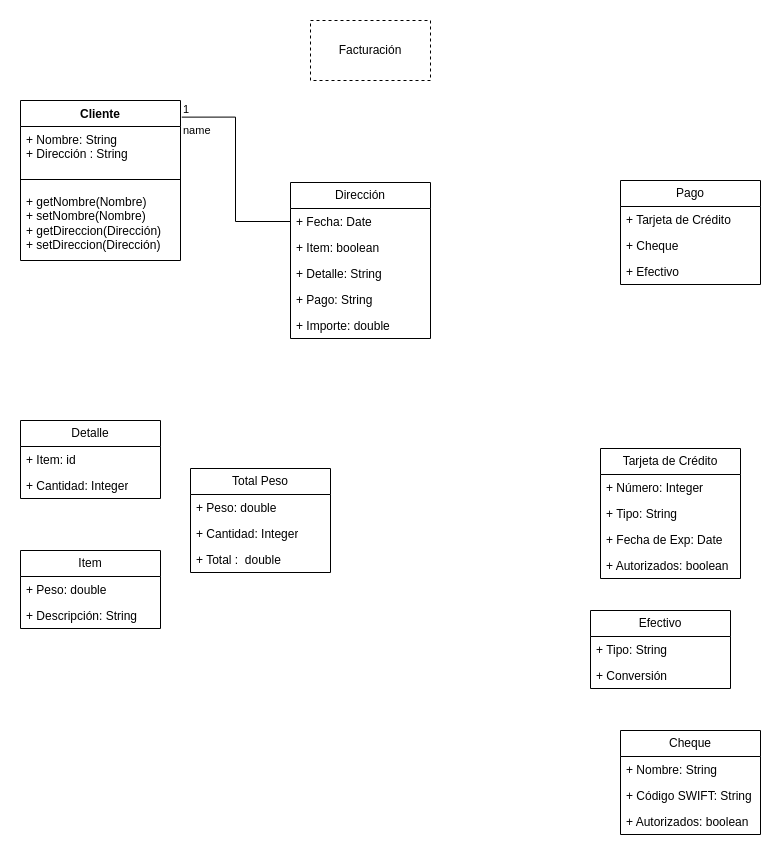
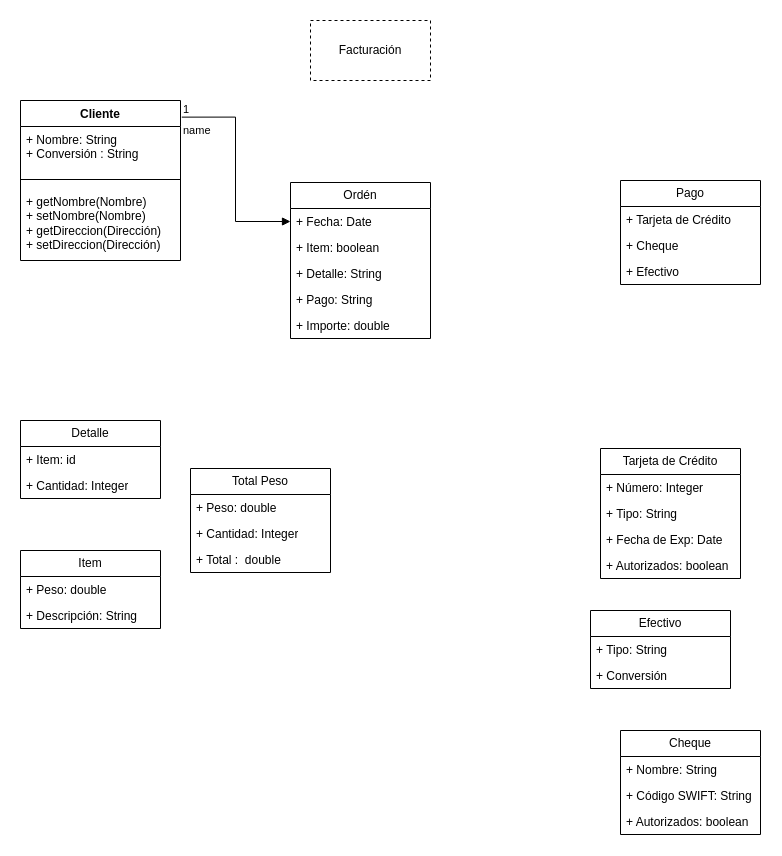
  <mxCell id="0" />
  <mxCell id="1" parent="0" />
  <mxCell id="2" value="Facturación" style="rounded=0;whiteSpace=wrap;html=1;dashed=1;" vertex="1" parent="1"><mxGeometry x="310" y="20" width="120" height="60" as="geometry" /></mxCell>
  <mxCell id="3" value="Cliente" style="swimlane;fontStyle=1;align=center;verticalAlign=top;childLayout=stackLayout;horizontal=1;startSize=26;horizontalStack=0;resizeParent=1;resizeParentMax=0;resizeLast=0;collapsible=1;marginBottom=0;whiteSpace=wrap;html=1;" vertex="1" parent="1"><mxGeometry x="20" y="100" width="160" height="160" as="geometry" /></mxCell>
- <mxCell id="4" value="+ Nombre: String&lt;br&gt;+ Dirección : String" style="text;strokeColor=none;fillColor=none;align=left;verticalAlign=top;spacingLeft=4;spacingRight=4;overflow=hidden;rotatable=0;points=[[0,0.5],[1,0.5]];portConstraint=eastwest;whiteSpace=wrap;html=1;" vertex="1" parent="3"><mxGeometry y="26" width="160" height="44" as="geometry" /></mxCell>
+ <mxCell id="4" value="+ Nombre: String&lt;br&gt;+ Conversión : String" style="text;strokeColor=none;fillColor=none;align=left;verticalAlign=top;spacingLeft=4;spacingRight=4;overflow=hidden;rotatable=0;points=[[0,0.5],[1,0.5]];portConstraint=eastwest;whiteSpace=wrap;html=1;" vertex="1" parent="3"><mxGeometry y="26" width="160" height="44" as="geometry" /></mxCell>
  <mxCell id="5" value="" style="line;strokeWidth=1;fillColor=none;align=left;verticalAlign=middle;spacingTop=-1;spacingLeft=3;spacingRight=3;rotatable=0;labelPosition=right;points=[];portConstraint=eastwest;strokeColor=inherit;" vertex="1" parent="3"><mxGeometry y="70" width="160" height="18" as="geometry" /></mxCell>
  <mxCell id="6" value="+ getNombre(Nombre)&lt;br&gt;+ setNombre(Nombre)&lt;br&gt;+ getDireccion(Dirección)&lt;br&gt;+ setDireccion(Dirección)" style="text;strokeColor=none;fillColor=none;align=left;verticalAlign=top;spacingLeft=4;spacingRight=4;overflow=hidden;rotatable=0;points=[[0,0.5],[1,0.5]];portConstraint=eastwest;whiteSpace=wrap;html=1;" vertex="1" parent="3"><mxGeometry y="88" width="160" height="72" as="geometry" /></mxCell>
- <mxCell id="7" value="Dirección" style="swimlane;fontStyle=0;childLayout=stackLayout;horizontal=1;startSize=26;fillColor=none;horizontalStack=0;resizeParent=1;resizeParentMax=0;resizeLast=0;collapsible=1;marginBottom=0;whiteSpace=wrap;html=1;" vertex="1" parent="1"><mxGeometry x="290" y="182" width="140" height="156" as="geometry" /></mxCell>
+ <mxCell id="7" value="Ordén" style="swimlane;fontStyle=0;childLayout=stackLayout;horizontal=1;startSize=26;fillColor=none;horizontalStack=0;resizeParent=1;resizeParentMax=0;resizeLast=0;collapsible=1;marginBottom=0;whiteSpace=wrap;html=1;" vertex="1" parent="1"><mxGeometry x="290" y="182" width="140" height="156" as="geometry" /></mxCell>
  <mxCell id="8" value="+ Fecha: Date" style="text;strokeColor=none;fillColor=none;align=left;verticalAlign=top;spacingLeft=4;spacingRight=4;overflow=hidden;rotatable=0;points=[[0,0.5],[1,0.5]];portConstraint=eastwest;whiteSpace=wrap;html=1;" vertex="1" parent="7"><mxGeometry y="26" width="140" height="26" as="geometry" /></mxCell>
  <mxCell id="9" value="+ Item: boolean" style="text;strokeColor=none;fillColor=none;align=left;verticalAlign=top;spacingLeft=4;spacingRight=4;overflow=hidden;rotatable=0;points=[[0,0.5],[1,0.5]];portConstraint=eastwest;whiteSpace=wrap;html=1;" vertex="1" parent="7"><mxGeometry y="52" width="140" height="26" as="geometry" /></mxCell>
  <mxCell id="10" value="+ Detalle: String" style="text;strokeColor=none;fillColor=none;align=left;verticalAlign=top;spacingLeft=4;spacingRight=4;overflow=hidden;rotatable=0;points=[[0,0.5],[1,0.5]];portConstraint=eastwest;whiteSpace=wrap;html=1;" vertex="1" parent="7"><mxGeometry y="78" width="140" height="26" as="geometry" /></mxCell>
  <mxCell id="11" value="+ Pago: String" style="text;strokeColor=none;fillColor=none;align=left;verticalAlign=top;spacingLeft=4;spacingRight=4;overflow=hidden;rotatable=0;points=[[0,0.5],[1,0.5]];portConstraint=eastwest;whiteSpace=wrap;html=1;" vertex="1" parent="7"><mxGeometry y="104" width="140" height="26" as="geometry" /></mxCell>
  <mxCell id="12" value="+ Importe: double" style="text;strokeColor=none;fillColor=none;align=left;verticalAlign=top;spacingLeft=4;spacingRight=4;overflow=hidden;rotatable=0;points=[[0,0.5],[1,0.5]];portConstraint=eastwest;whiteSpace=wrap;html=1;" vertex="1" parent="7"><mxGeometry y="130" width="140" height="26" as="geometry" /></mxCell>
  <mxCell id="13" value="Detalle" style="swimlane;fontStyle=0;childLayout=stackLayout;horizontal=1;startSize=26;fillColor=none;horizontalStack=0;resizeParent=1;resizeParentMax=0;resizeLast=0;collapsible=1;marginBottom=0;whiteSpace=wrap;html=1;" vertex="1" parent="1"><mxGeometry x="20" y="420" width="140" height="78" as="geometry" /></mxCell>
  <mxCell id="14" value="+ Item: id&amp;nbsp;" style="text;strokeColor=none;fillColor=none;align=left;verticalAlign=top;spacingLeft=4;spacingRight=4;overflow=hidden;rotatable=0;points=[[0,0.5],[1,0.5]];portConstraint=eastwest;whiteSpace=wrap;html=1;" vertex="1" parent="13"><mxGeometry y="26" width="140" height="26" as="geometry" /></mxCell>
  <mxCell id="15" value="+ Cantidad: Integer" style="text;strokeColor=none;fillColor=none;align=left;verticalAlign=top;spacingLeft=4;spacingRight=4;overflow=hidden;rotatable=0;points=[[0,0.5],[1,0.5]];portConstraint=eastwest;whiteSpace=wrap;html=1;" vertex="1" parent="13"><mxGeometry y="52" width="140" height="26" as="geometry" /></mxCell>
  <mxCell id="16" value="Item" style="swimlane;fontStyle=0;childLayout=stackLayout;horizontal=1;startSize=26;fillColor=none;horizontalStack=0;resizeParent=1;resizeParentMax=0;resizeLast=0;collapsible=1;marginBottom=0;whiteSpace=wrap;html=1;" vertex="1" parent="1"><mxGeometry x="20" y="550" width="140" height="78" as="geometry" /></mxCell>
  <mxCell id="17" value="+ Peso: double&amp;nbsp;" style="text;strokeColor=none;fillColor=none;align=left;verticalAlign=top;spacingLeft=4;spacingRight=4;overflow=hidden;rotatable=0;points=[[0,0.5],[1,0.5]];portConstraint=eastwest;whiteSpace=wrap;html=1;" vertex="1" parent="16"><mxGeometry y="26" width="140" height="26" as="geometry" /></mxCell>
  <mxCell id="18" value="+ Descripción: String" style="text;strokeColor=none;fillColor=none;align=left;verticalAlign=top;spacingLeft=4;spacingRight=4;overflow=hidden;rotatable=0;points=[[0,0.5],[1,0.5]];portConstraint=eastwest;whiteSpace=wrap;html=1;" vertex="1" parent="16"><mxGeometry y="52" width="140" height="26" as="geometry" /></mxCell>
  <mxCell id="19" value="Pago" style="swimlane;fontStyle=0;childLayout=stackLayout;horizontal=1;startSize=26;fillColor=none;horizontalStack=0;resizeParent=1;resizeParentMax=0;resizeLast=0;collapsible=1;marginBottom=0;whiteSpace=wrap;html=1;" vertex="1" parent="1"><mxGeometry x="620" y="180" width="140" height="104" as="geometry" /></mxCell>
  <mxCell id="20" value="+ Tarjeta de Crédito" style="text;strokeColor=none;fillColor=none;align=left;verticalAlign=top;spacingLeft=4;spacingRight=4;overflow=hidden;rotatable=0;points=[[0,0.5],[1,0.5]];portConstraint=eastwest;whiteSpace=wrap;html=1;" vertex="1" parent="19"><mxGeometry y="26" width="140" height="26" as="geometry" /></mxCell>
  <mxCell id="21" value="+ Cheque" style="text;strokeColor=none;fillColor=none;align=left;verticalAlign=top;spacingLeft=4;spacingRight=4;overflow=hidden;rotatable=0;points=[[0,0.5],[1,0.5]];portConstraint=eastwest;whiteSpace=wrap;html=1;" vertex="1" parent="19"><mxGeometry y="52" width="140" height="26" as="geometry" /></mxCell>
  <mxCell id="22" value="+ Efectivo" style="text;strokeColor=none;fillColor=none;align=left;verticalAlign=top;spacingLeft=4;spacingRight=4;overflow=hidden;rotatable=0;points=[[0,0.5],[1,0.5]];portConstraint=eastwest;whiteSpace=wrap;html=1;" vertex="1" parent="19"><mxGeometry y="78" width="140" height="26" as="geometry" /></mxCell>
  <mxCell id="23" value="Efectivo" style="swimlane;fontStyle=0;childLayout=stackLayout;horizontal=1;startSize=26;fillColor=none;horizontalStack=0;resizeParent=1;resizeParentMax=0;resizeLast=0;collapsible=1;marginBottom=0;whiteSpace=wrap;html=1;" vertex="1" parent="1"><mxGeometry x="590" y="610" width="140" height="78" as="geometry" /></mxCell>
  <mxCell id="24" value="+ Tipo: String" style="text;strokeColor=none;fillColor=none;align=left;verticalAlign=top;spacingLeft=4;spacingRight=4;overflow=hidden;rotatable=0;points=[[0,0.5],[1,0.5]];portConstraint=eastwest;whiteSpace=wrap;html=1;" vertex="1" parent="23"><mxGeometry y="26" width="140" height="26" as="geometry" /></mxCell>
  <mxCell id="25" value="+ Conversión" style="text;strokeColor=none;fillColor=none;align=left;verticalAlign=top;spacingLeft=4;spacingRight=4;overflow=hidden;rotatable=0;points=[[0,0.5],[1,0.5]];portConstraint=eastwest;whiteSpace=wrap;html=1;" vertex="1" parent="23"><mxGeometry y="52" width="140" height="26" as="geometry" /></mxCell>
  <mxCell id="26" value="Cheque" style="swimlane;fontStyle=0;childLayout=stackLayout;horizontal=1;startSize=26;fillColor=none;horizontalStack=0;resizeParent=1;resizeParentMax=0;resizeLast=0;collapsible=1;marginBottom=0;whiteSpace=wrap;html=1;" vertex="1" parent="1"><mxGeometry x="620" y="730" width="140" height="104" as="geometry" /></mxCell>
  <mxCell id="27" value="+ Nombre: String" style="text;strokeColor=none;fillColor=none;align=left;verticalAlign=top;spacingLeft=4;spacingRight=4;overflow=hidden;rotatable=0;points=[[0,0.5],[1,0.5]];portConstraint=eastwest;whiteSpace=wrap;html=1;" vertex="1" parent="26"><mxGeometry y="26" width="140" height="26" as="geometry" /></mxCell>
  <mxCell id="28" value="+ Código SWIFT: String" style="text;strokeColor=none;fillColor=none;align=left;verticalAlign=top;spacingLeft=4;spacingRight=4;overflow=hidden;rotatable=0;points=[[0,0.5],[1,0.5]];portConstraint=eastwest;whiteSpace=wrap;html=1;" vertex="1" parent="26"><mxGeometry y="52" width="140" height="26" as="geometry" /></mxCell>
  <mxCell id="29" value="+ Autorizados: boolean" style="text;strokeColor=none;fillColor=none;align=left;verticalAlign=top;spacingLeft=4;spacingRight=4;overflow=hidden;rotatable=0;points=[[0,0.5],[1,0.5]];portConstraint=eastwest;whiteSpace=wrap;html=1;" vertex="1" parent="26"><mxGeometry y="78" width="140" height="26" as="geometry" /></mxCell>
  <mxCell id="30" value="Tarjeta de Crédito" style="swimlane;fontStyle=0;childLayout=stackLayout;horizontal=1;startSize=26;fillColor=none;horizontalStack=0;resizeParent=1;resizeParentMax=0;resizeLast=0;collapsible=1;marginBottom=0;whiteSpace=wrap;html=1;" vertex="1" parent="1"><mxGeometry x="600" y="448" width="140" height="130" as="geometry" /></mxCell>
  <mxCell id="31" value="+ Número: Integer" style="text;strokeColor=none;fillColor=none;align=left;verticalAlign=top;spacingLeft=4;spacingRight=4;overflow=hidden;rotatable=0;points=[[0,0.5],[1,0.5]];portConstraint=eastwest;whiteSpace=wrap;html=1;" vertex="1" parent="30"><mxGeometry y="26" width="140" height="26" as="geometry" /></mxCell>
  <mxCell id="32" value="+ Tipo: String" style="text;strokeColor=none;fillColor=none;align=left;verticalAlign=top;spacingLeft=4;spacingRight=4;overflow=hidden;rotatable=0;points=[[0,0.5],[1,0.5]];portConstraint=eastwest;whiteSpace=wrap;html=1;" vertex="1" parent="30"><mxGeometry y="52" width="140" height="26" as="geometry" /></mxCell>
  <mxCell id="33" value="+ Fecha de Exp: Date" style="text;strokeColor=none;fillColor=none;align=left;verticalAlign=top;spacingLeft=4;spacingRight=4;overflow=hidden;rotatable=0;points=[[0,0.5],[1,0.5]];portConstraint=eastwest;whiteSpace=wrap;html=1;" vertex="1" parent="30"><mxGeometry y="78" width="140" height="26" as="geometry" /></mxCell>
  <mxCell id="34" value="+ Autorizados: boolean" style="text;strokeColor=none;fillColor=none;align=left;verticalAlign=top;spacingLeft=4;spacingRight=4;overflow=hidden;rotatable=0;points=[[0,0.5],[1,0.5]];portConstraint=eastwest;whiteSpace=wrap;html=1;" vertex="1" parent="30"><mxGeometry y="104" width="140" height="26" as="geometry" /></mxCell>
  <mxCell id="35" value="Total Peso" style="swimlane;fontStyle=0;childLayout=stackLayout;horizontal=1;startSize=26;fillColor=none;horizontalStack=0;resizeParent=1;resizeParentMax=0;resizeLast=0;collapsible=1;marginBottom=0;whiteSpace=wrap;html=1;" vertex="1" parent="1"><mxGeometry x="190" y="468" width="140" height="104" as="geometry" /></mxCell>
  <mxCell id="36" value="+ Peso: double" style="text;strokeColor=none;fillColor=none;align=left;verticalAlign=top;spacingLeft=4;spacingRight=4;overflow=hidden;rotatable=0;points=[[0,0.5],[1,0.5]];portConstraint=eastwest;whiteSpace=wrap;html=1;" vertex="1" parent="35"><mxGeometry y="26" width="140" height="26" as="geometry" /></mxCell>
  <mxCell id="37" value="+ Cantidad: Integer" style="text;strokeColor=none;fillColor=none;align=left;verticalAlign=top;spacingLeft=4;spacingRight=4;overflow=hidden;rotatable=0;points=[[0,0.5],[1,0.5]];portConstraint=eastwest;whiteSpace=wrap;html=1;" vertex="1" parent="35"><mxGeometry y="52" width="140" height="26" as="geometry" /></mxCell>
  <mxCell id="38" value="+ Total :&amp;nbsp; double" style="text;strokeColor=none;fillColor=none;align=left;verticalAlign=top;spacingLeft=4;spacingRight=4;overflow=hidden;rotatable=0;points=[[0,0.5],[1,0.5]];portConstraint=eastwest;whiteSpace=wrap;html=1;" vertex="1" parent="35"><mxGeometry y="78" width="140" height="26" as="geometry" /></mxCell>
- <mxCell id="39" value="name" style="endArrow=none;endFill=1;html=1;edgeStyle=orthogonalEdgeStyle;align=left;verticalAlign=top;rounded=0;exitX=1.008;exitY=0.104;exitDx=0;exitDy=0;exitPerimeter=0;entryX=0;entryY=0.5;entryDx=0;entryDy=0;" edge="1" parent="1" source="3" target="8"><mxGeometry x="-1" relative="1" as="geometry"><mxPoint x="460" y="130" as="sourcePoint" /><mxPoint x="300" y="197" as="targetPoint" /></mxGeometry></mxCell>
+ <mxCell id="39" value="name" style="endArrow=block;endFill=1;html=1;edgeStyle=orthogonalEdgeStyle;align=left;verticalAlign=top;rounded=0;exitX=1.008;exitY=0.104;exitDx=0;exitDy=0;exitPerimeter=0;entryX=0;entryY=0.5;entryDx=0;entryDy=0;" edge="1" parent="1" source="3" target="8"><mxGeometry x="-1" relative="1" as="geometry"><mxPoint x="460" y="130" as="sourcePoint" /><mxPoint x="300" y="197" as="targetPoint" /></mxGeometry></mxCell>
  <mxCell id="40" value="1" style="edgeLabel;resizable=0;html=1;align=left;verticalAlign=bottom;" connectable="0" vertex="1" parent="39"><mxGeometry x="-1" relative="1" as="geometry" /></mxCell>
